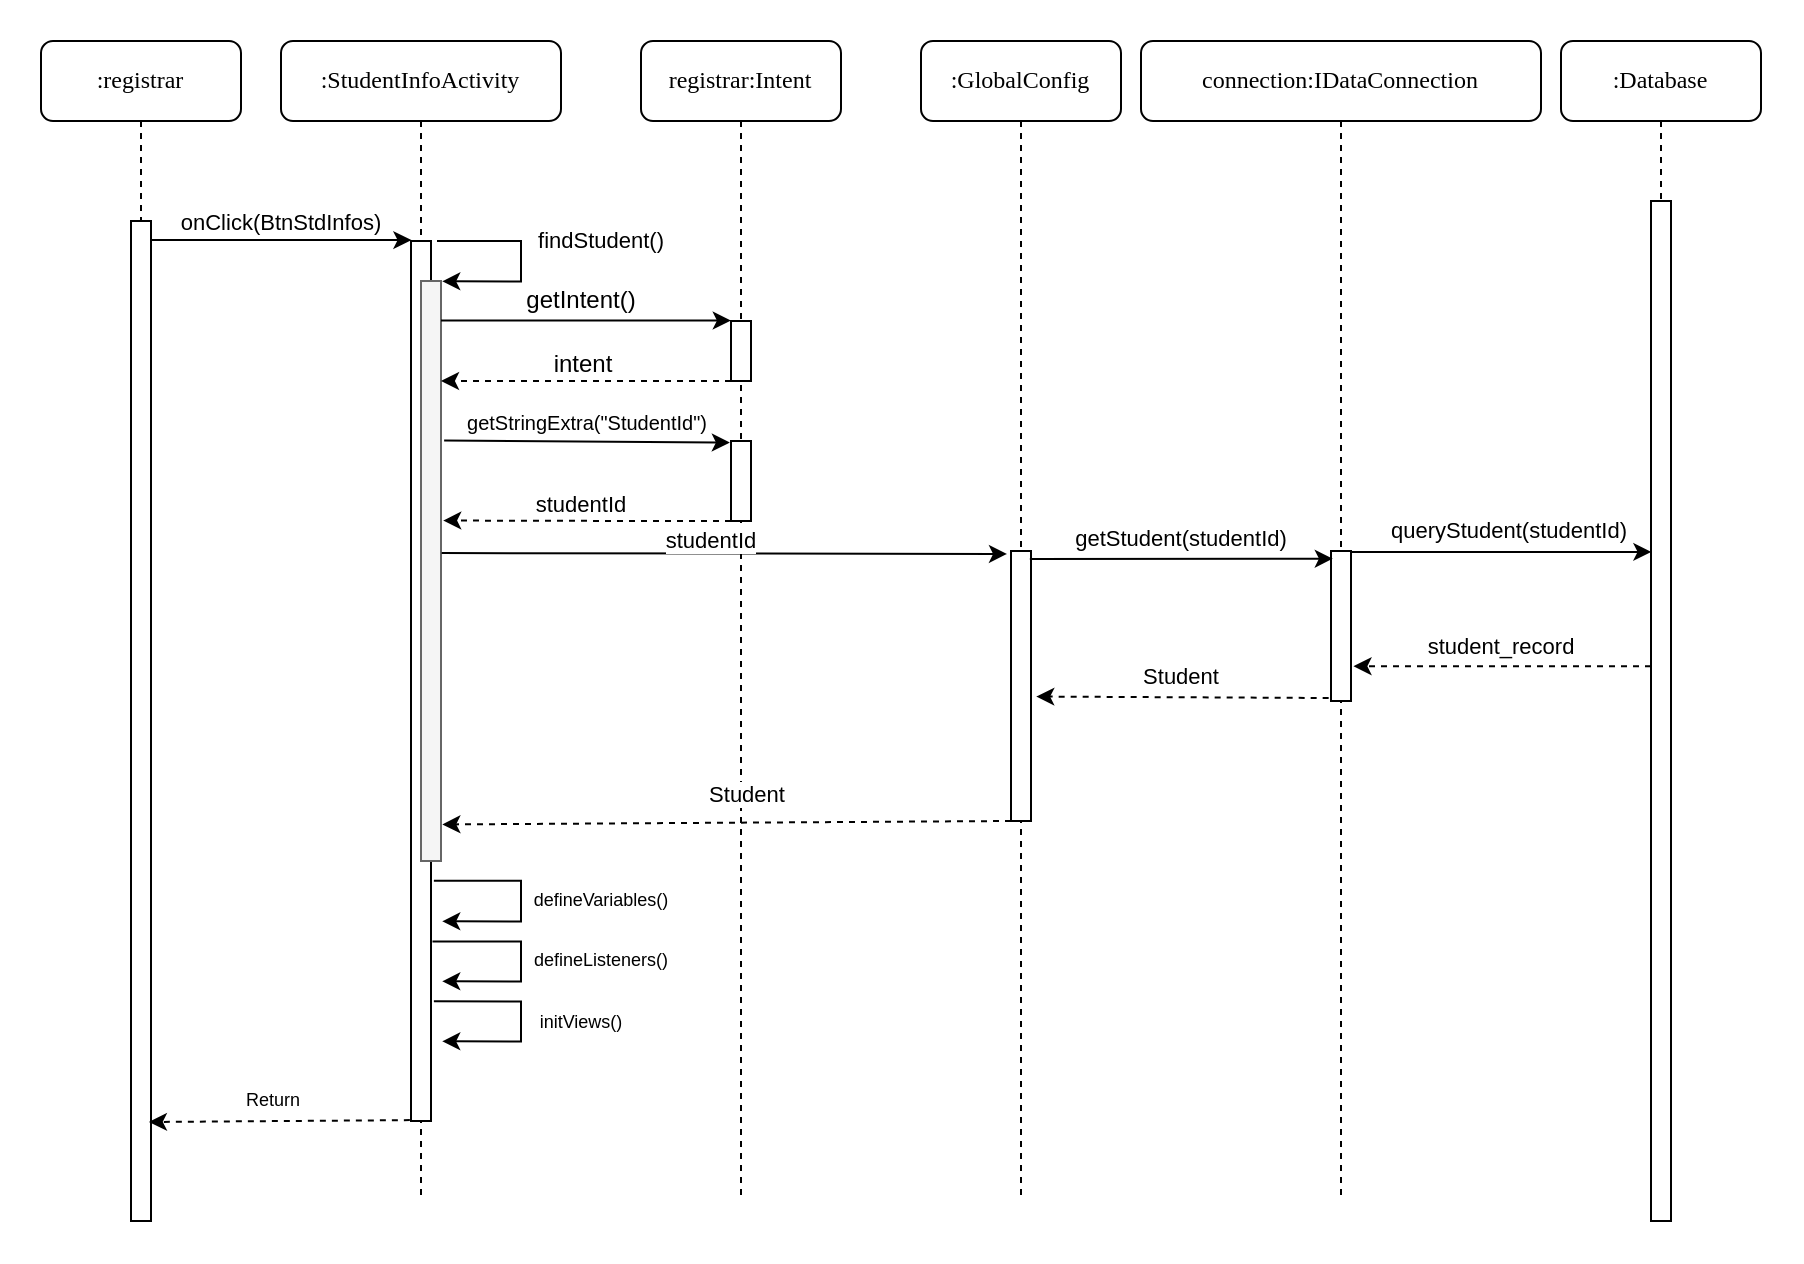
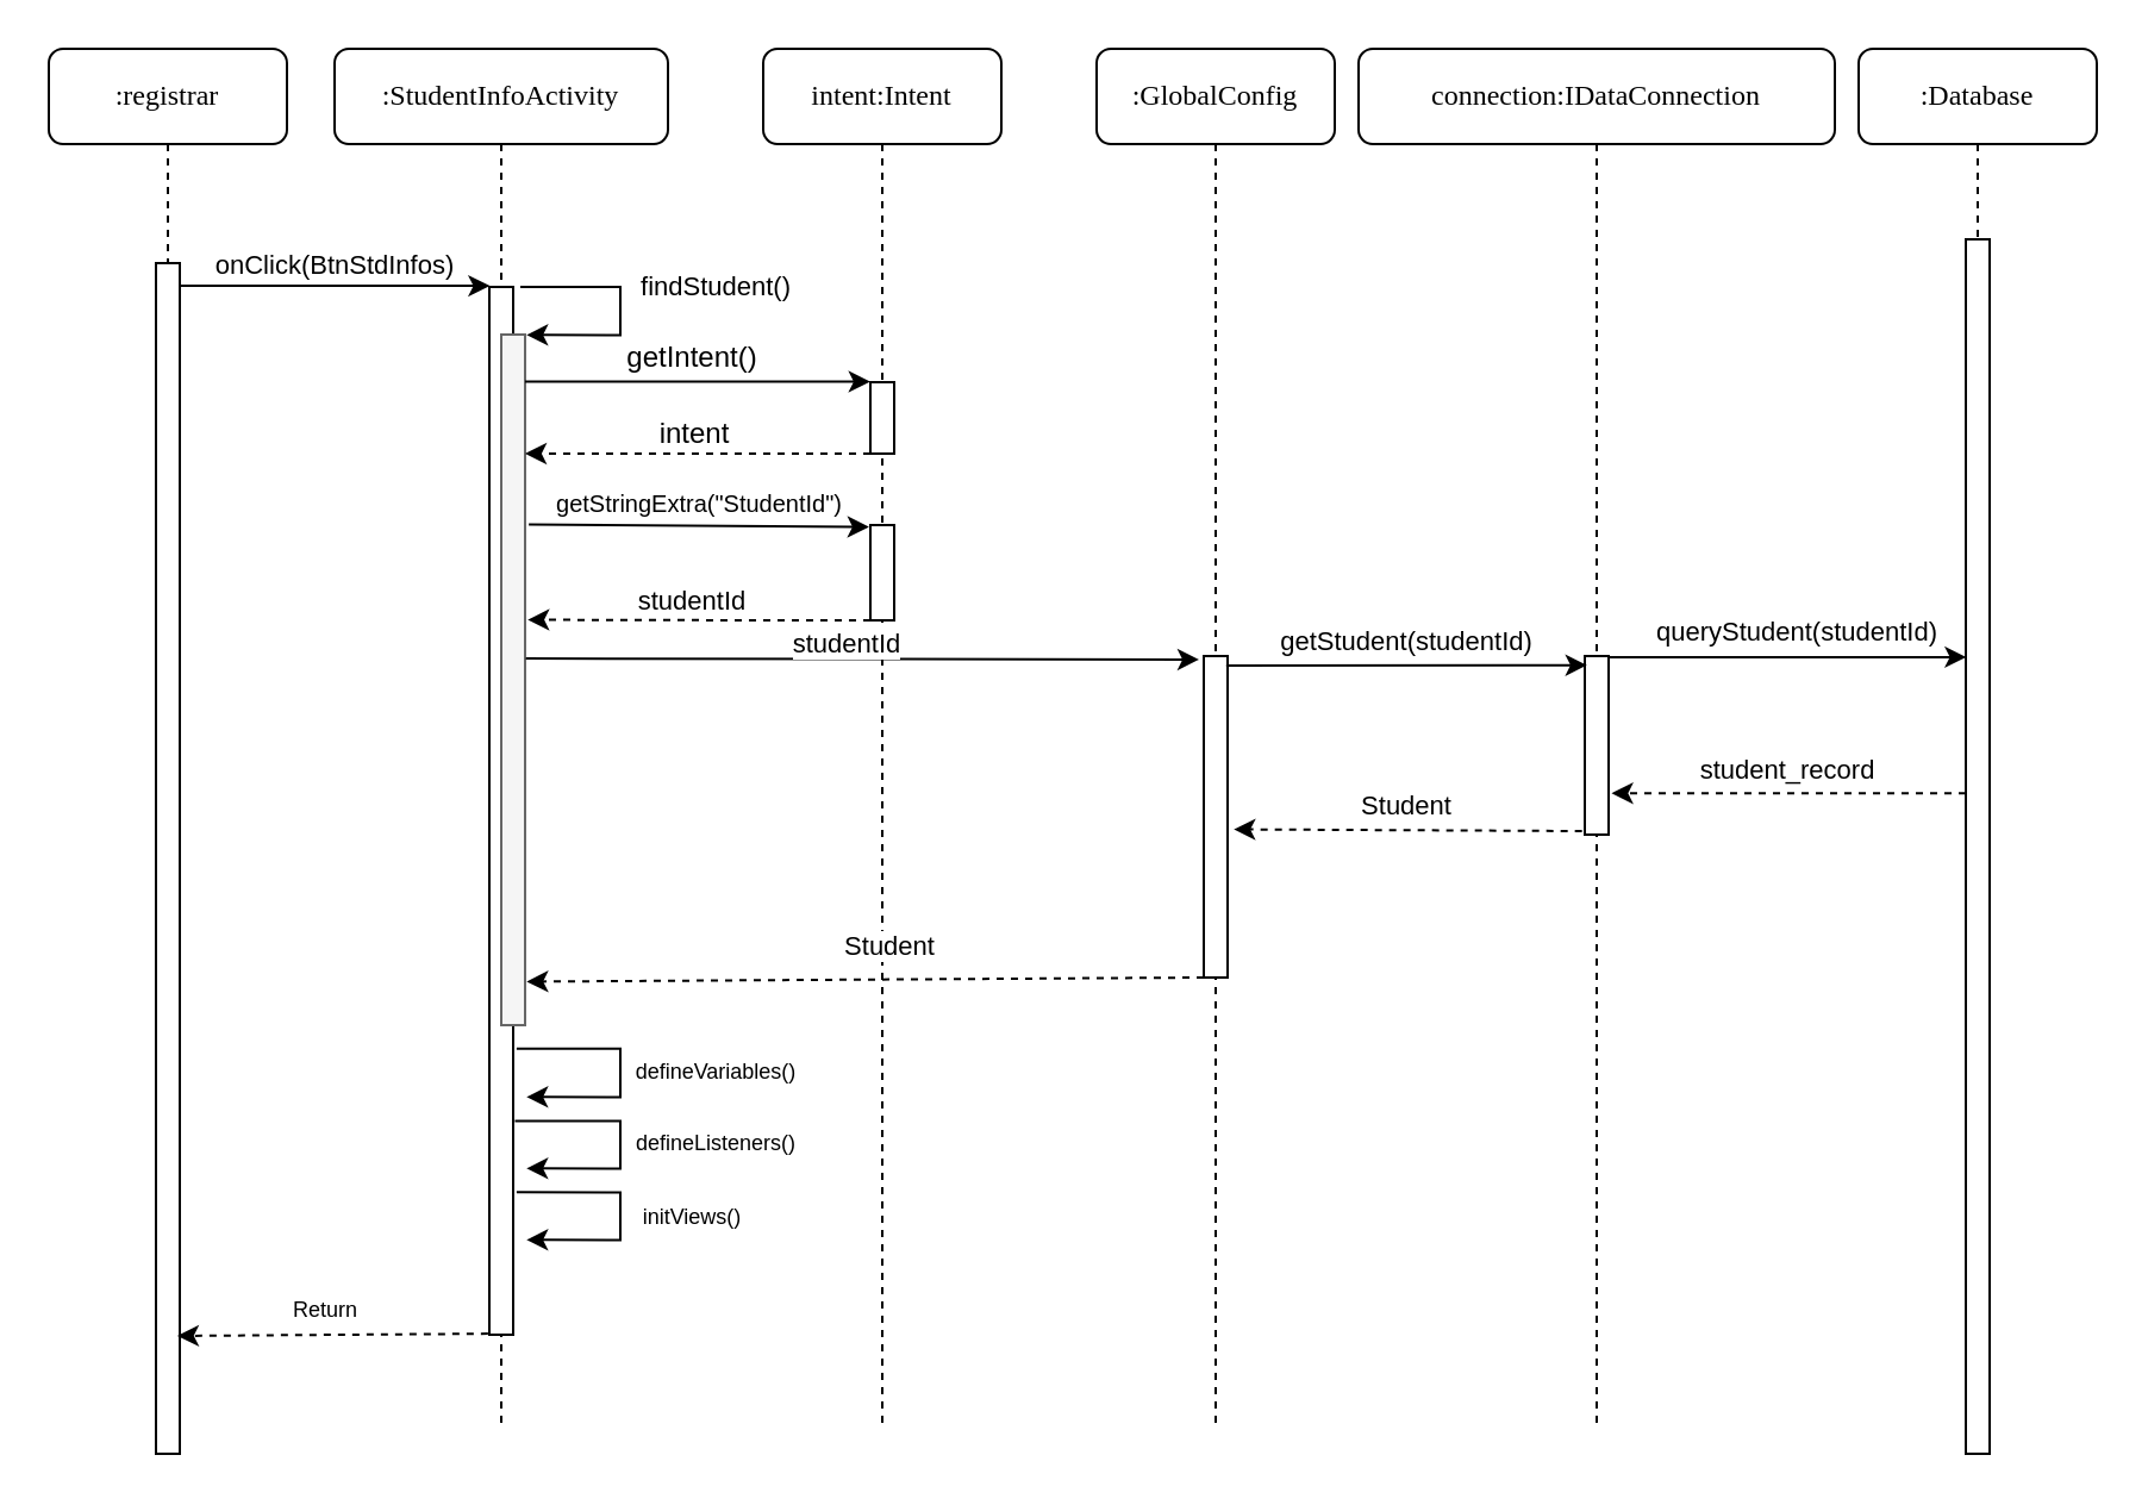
  <mxCell id="0" />
  <mxCell id="1" parent="0" />
  <mxCell id="2" value=":StudentInfoActivity" style="shape=umlLifeline;perimeter=lifelinePerimeter;whiteSpace=wrap;html=1;container=1;collapsible=0;recursiveResize=0;outlineConnect=0;rounded=1;shadow=0;comic=0;labelBackgroundColor=none;strokeWidth=1;fontFamily=Verdana;fontSize=12;align=center;" parent="1" vertex="1"><mxGeometry x="140" y="20" width="140" height="580" as="geometry" /></mxCell>
  <mxCell id="3" style="edgeStyle=none;rounded=0;orthogonalLoop=1;jettySize=auto;html=1;dashed=1;fontSize=9;" edge="1" parent="2" source="4" target="2"><mxGeometry relative="1" as="geometry" /></mxCell>
  <mxCell id="4" value="" style="html=1;points=[];perimeter=orthogonalPerimeter;rounded=0;shadow=0;comic=0;labelBackgroundColor=none;strokeWidth=1;fontFamily=Verdana;fontSize=12;align=center;" parent="2" vertex="1"><mxGeometry x="65" y="100" width="10" height="440" as="geometry" /></mxCell>
  <mxCell id="5" value="" style="html=1;points=[];perimeter=orthogonalPerimeter;rounded=0;shadow=0;comic=0;labelBackgroundColor=none;strokeWidth=1;fontFamily=Verdana;fontSize=12;align=center;fillColor=#f5f5f5;strokeColor=#666666;fontColor=#333333;" vertex="1" parent="2"><mxGeometry x="70" y="120" width="10" height="290" as="geometry" /></mxCell>
- <mxCell id="6" value="registrar:Intent" style="shape=umlLifeline;perimeter=lifelinePerimeter;whiteSpace=wrap;html=1;container=1;collapsible=0;recursiveResize=0;outlineConnect=0;rounded=1;shadow=0;comic=0;labelBackgroundColor=none;strokeWidth=1;fontFamily=Verdana;fontSize=12;align=center;" parent="1" vertex="1"><mxGeometry x="320" y="20" width="100" height="580" as="geometry" /></mxCell>
+ <mxCell id="6" value="intent:Intent" style="shape=umlLifeline;perimeter=lifelinePerimeter;whiteSpace=wrap;html=1;container=1;collapsible=0;recursiveResize=0;outlineConnect=0;rounded=1;shadow=0;comic=0;labelBackgroundColor=none;strokeWidth=1;fontFamily=Verdana;fontSize=12;align=center;" parent="1" vertex="1"><mxGeometry x="320" y="20" width="100" height="580" as="geometry" /></mxCell>
  <mxCell id="7" value="" style="html=1;points=[];perimeter=orthogonalPerimeter;rounded=0;shadow=0;comic=0;labelBackgroundColor=none;strokeWidth=1;fontFamily=Verdana;fontSize=12;align=center;" parent="6" vertex="1"><mxGeometry x="45" y="140" width="10" height="30" as="geometry" /></mxCell>
  <mxCell id="8" value="" style="html=1;points=[];perimeter=orthogonalPerimeter;rounded=0;shadow=0;comic=0;labelBackgroundColor=none;strokeWidth=1;fontFamily=Verdana;fontSize=12;align=center;" vertex="1" parent="6"><mxGeometry x="45" y="200" width="10" height="40" as="geometry" /></mxCell>
  <mxCell id="9" value=":GlobalConfig" style="shape=umlLifeline;perimeter=lifelinePerimeter;whiteSpace=wrap;html=1;container=1;collapsible=0;recursiveResize=0;outlineConnect=0;rounded=1;shadow=0;comic=0;labelBackgroundColor=none;strokeWidth=1;fontFamily=Verdana;fontSize=12;align=center;" parent="1" vertex="1"><mxGeometry x="460" y="20" width="100" height="580" as="geometry" /></mxCell>
  <mxCell id="10" value="" style="html=1;points=[];perimeter=orthogonalPerimeter;rounded=0;shadow=0;comic=0;labelBackgroundColor=none;strokeWidth=1;fontFamily=Verdana;fontSize=12;align=center;" parent="9" vertex="1"><mxGeometry x="45" y="255" width="10" height="135" as="geometry" /></mxCell>
  <mxCell id="11" value="connection:IDataConnection" style="shape=umlLifeline;perimeter=lifelinePerimeter;whiteSpace=wrap;html=1;container=1;collapsible=0;recursiveResize=0;outlineConnect=0;rounded=1;shadow=0;comic=0;labelBackgroundColor=none;strokeWidth=1;fontFamily=Verdana;fontSize=12;align=center;" parent="1" vertex="1"><mxGeometry x="570" y="20" width="200" height="580" as="geometry" /></mxCell>
  <mxCell id="12" style="edgeStyle=none;rounded=0;orthogonalLoop=1;jettySize=auto;html=1;" edge="1" parent="11" source="14" target="11"><mxGeometry relative="1" as="geometry" /></mxCell>
  <mxCell id="13" style="edgeStyle=none;rounded=0;orthogonalLoop=1;jettySize=auto;html=1;" edge="1" parent="11" source="14" target="11"><mxGeometry relative="1" as="geometry" /></mxCell>
  <mxCell id="14" value="" style="html=1;points=[];perimeter=orthogonalPerimeter;rounded=0;shadow=0;comic=0;labelBackgroundColor=none;strokeWidth=1;fontFamily=Verdana;fontSize=12;align=center;" vertex="1" parent="11"><mxGeometry x="95" y="255" width="10" height="75" as="geometry" /></mxCell>
  <mxCell id="15" value=":Database" style="shape=umlLifeline;perimeter=lifelinePerimeter;whiteSpace=wrap;html=1;container=1;collapsible=0;recursiveResize=0;outlineConnect=0;rounded=1;shadow=0;comic=0;labelBackgroundColor=none;strokeWidth=1;fontFamily=Verdana;fontSize=12;align=center;" parent="1" vertex="1"><mxGeometry x="780" y="20" width="100" height="590" as="geometry" /></mxCell>
  <mxCell id="16" value="" style="html=1;points=[];perimeter=orthogonalPerimeter;rounded=0;shadow=0;comic=0;labelBackgroundColor=none;strokeWidth=1;fontFamily=Verdana;fontSize=12;align=center;" vertex="1" parent="15"><mxGeometry x="45" y="80" width="10" height="510" as="geometry" /></mxCell>
  <mxCell id="17" value=":registrar" style="shape=umlLifeline;perimeter=lifelinePerimeter;whiteSpace=wrap;html=1;container=1;collapsible=0;recursiveResize=0;outlineConnect=0;rounded=1;shadow=0;comic=0;labelBackgroundColor=none;strokeWidth=1;fontFamily=Verdana;fontSize=12;align=center;" parent="1" vertex="1"><mxGeometry x="20" y="20" width="100" height="590" as="geometry" /></mxCell>
  <mxCell id="18" value="" style="html=1;points=[];perimeter=orthogonalPerimeter;rounded=0;shadow=0;comic=0;labelBackgroundColor=none;strokeWidth=1;fontFamily=Verdana;fontSize=12;align=center;" vertex="1" parent="17"><mxGeometry x="45" y="90" width="10" height="500" as="geometry" /></mxCell>
  <mxCell id="19" value="intent" style="edgeStyle=none;rounded=0;orthogonalLoop=1;jettySize=auto;html=1;dashed=1;fontSize=12;" edge="1" parent="1" source="7"><mxGeometry x="0.018" y="-8" relative="1" as="geometry"><mxPoint x="220" y="190" as="targetPoint" /><Array as="points"><mxPoint x="290" y="190" /></Array><mxPoint as="offset" /></mxGeometry></mxCell>
  <mxCell id="20" style="edgeStyle=none;rounded=0;orthogonalLoop=1;jettySize=auto;html=1;exitX=1.157;exitY=0.275;exitDx=0;exitDy=0;exitPerimeter=0;entryX=-0.057;entryY=0.02;entryDx=0;entryDy=0;entryPerimeter=0;" edge="1" parent="1" source="5" target="8"><mxGeometry relative="1" as="geometry"><Array as="points" /></mxGeometry></mxCell>
  <mxCell id="21" value="getStringExtra(&quot;StudentId&quot;)" style="edgeLabel;html=1;align=center;verticalAlign=middle;resizable=0;points=[];fontSize=10;" vertex="1" connectable="0" parent="20"><mxGeometry x="0.528" y="-91" relative="1" as="geometry"><mxPoint x="-37.76" y="-101" as="offset" /></mxGeometry></mxCell>
  <mxCell id="22" style="edgeStyle=none;rounded=0;orthogonalLoop=1;jettySize=auto;html=1;entryX=1.11;entryY=0.413;entryDx=0;entryDy=0;entryPerimeter=0;dashed=1;" edge="1" parent="1" source="8" target="5"><mxGeometry relative="1" as="geometry"><Array as="points"><mxPoint x="320" y="260" /></Array></mxGeometry></mxCell>
  <mxCell id="23" value="studentId" style="edgeLabel;html=1;align=center;verticalAlign=middle;resizable=0;points=[];" vertex="1" connectable="0" parent="22"><mxGeometry x="0.116" relative="1" as="geometry"><mxPoint x="4" y="-8.8" as="offset" /></mxGeometry></mxCell>
  <mxCell id="24" style="edgeStyle=none;rounded=0;orthogonalLoop=1;jettySize=auto;html=1;entryX=-0.2;entryY=0.011;entryDx=0;entryDy=0;entryPerimeter=0;exitX=1.033;exitY=0.469;exitDx=0;exitDy=0;exitPerimeter=0;" edge="1" parent="1" source="5" target="10"><mxGeometry relative="1" as="geometry" /></mxCell>
  <mxCell id="25" value="studentId" style="edgeLabel;html=1;align=center;verticalAlign=middle;resizable=0;points=[];" vertex="1" connectable="0" parent="24"><mxGeometry x="0.117" y="2" relative="1" as="geometry"><mxPoint x="-24.31" y="-4.98" as="offset" /></mxGeometry></mxCell>
  <mxCell id="26" style="edgeStyle=none;rounded=0;orthogonalLoop=1;jettySize=auto;html=1;exitX=0.943;exitY=0.03;exitDx=0;exitDy=0;exitPerimeter=0;entryX=0.09;entryY=0.051;entryDx=0;entryDy=0;entryPerimeter=0;" edge="1" parent="1" source="10" target="14"><mxGeometry relative="1" as="geometry"><mxPoint x="646" y="279" as="targetPoint" /><Array as="points" /></mxGeometry></mxCell>
  <mxCell id="27" value="getStudent(studentId)" style="edgeLabel;html=1;align=center;verticalAlign=middle;resizable=0;points=[];" vertex="1" connectable="0" parent="26"><mxGeometry x="0.076" y="-7" relative="1" as="geometry"><mxPoint x="-6" y="-17.92" as="offset" /></mxGeometry></mxCell>
  <mxCell id="28" style="edgeStyle=none;rounded=0;orthogonalLoop=1;jettySize=auto;html=1;entryX=0.021;entryY=0.344;entryDx=0;entryDy=0;entryPerimeter=0;" edge="1" parent="1" source="14" target="16"><mxGeometry relative="1" as="geometry" /></mxCell>
  <mxCell id="29" value="queryStudent(studentId)" style="edgeLabel;html=1;align=center;verticalAlign=middle;resizable=0;points=[];" vertex="1" connectable="0" parent="28"><mxGeometry x="-0.27" y="-2" relative="1" as="geometry"><mxPoint x="23.62" y="-12.88" as="offset" /></mxGeometry></mxCell>
  <mxCell id="30" value="student_record" style="edgeStyle=none;rounded=0;orthogonalLoop=1;jettySize=auto;html=1;entryX=1.124;entryY=0.768;entryDx=0;entryDy=0;entryPerimeter=0;dashed=1;" edge="1" parent="1" source="16" target="14"><mxGeometry x="0.014" y="-10" relative="1" as="geometry"><mxPoint as="offset" /></mxGeometry></mxCell>
  <mxCell id="31" value="Student" style="edgeStyle=none;rounded=0;orthogonalLoop=1;jettySize=auto;html=1;entryX=1.262;entryY=0.539;entryDx=0;entryDy=0;entryPerimeter=0;dashed=1;exitX=-0.117;exitY=0.98;exitDx=0;exitDy=0;exitPerimeter=0;" edge="1" parent="1" source="14" target="10"><mxGeometry x="0.013" y="-10" relative="1" as="geometry"><mxPoint as="offset" /></mxGeometry></mxCell>
  <mxCell id="32" style="edgeStyle=none;rounded=0;orthogonalLoop=1;jettySize=auto;html=1;entryX=1.067;entryY=0.937;entryDx=0;entryDy=0;entryPerimeter=0;dashed=1;" edge="1" parent="1" source="10" target="5"><mxGeometry relative="1" as="geometry" /></mxCell>
  <mxCell id="33" value="Student" style="edgeLabel;html=1;align=center;verticalAlign=middle;resizable=0;points=[];" vertex="1" connectable="0" parent="32"><mxGeometry x="0.141" y="3" relative="1" as="geometry"><mxPoint x="29.14" y="-17.84" as="offset" /></mxGeometry></mxCell>
  <mxCell id="34" style="edgeStyle=none;rounded=0;orthogonalLoop=1;jettySize=auto;html=1;entryX=0.021;entryY=-0.001;entryDx=0;entryDy=0;entryPerimeter=0;fontSize=9;" edge="1" parent="1" source="18" target="4"><mxGeometry relative="1" as="geometry" /></mxCell>
  <mxCell id="35" value="onClick(BtnStdInfos)" style="edgeLabel;html=1;align=center;verticalAlign=middle;resizable=0;points=[];fontSize=11;" vertex="1" connectable="0" parent="34"><mxGeometry x="-0.186" y="2" relative="1" as="geometry"><mxPoint x="11.9" y="-7.56" as="offset" /></mxGeometry></mxCell>
  <mxCell id="36" value="Return" style="rounded=0;orthogonalLoop=1;jettySize=auto;html=1;entryX=0.895;entryY=0.901;entryDx=0;entryDy=0;entryPerimeter=0;fontSize=9;dashed=1;exitX=-0.057;exitY=0.999;exitDx=0;exitDy=0;exitPerimeter=0;" edge="1" parent="1" source="4" target="18"><mxGeometry x="0.04" y="-10" relative="1" as="geometry"><mxPoint as="offset" /></mxGeometry></mxCell>
  <mxCell id="37" value="defineVariables()" style="edgeStyle=orthogonalEdgeStyle;rounded=0;orthogonalLoop=1;jettySize=auto;html=1;fontSize=9;entryX=1.262;entryY=0.864;entryDx=0;entryDy=0;entryPerimeter=0;exitX=1.144;exitY=0.727;exitDx=0;exitDy=0;exitPerimeter=0;" edge="1" parent="1" source="4"><mxGeometry x="-0.156" y="-41" relative="1" as="geometry"><mxPoint x="220.62" y="460.16" as="targetPoint" /><mxPoint x="218" y="440" as="sourcePoint" /><Array as="points"><mxPoint x="260" y="440" /><mxPoint x="260" y="460" /></Array><mxPoint x="81" y="10" as="offset" /></mxGeometry></mxCell>
  <mxCell id="38" value="defineListeners()" style="edgeStyle=orthogonalEdgeStyle;rounded=0;orthogonalLoop=1;jettySize=auto;html=1;fontSize=9;entryX=1.262;entryY=0.864;entryDx=0;entryDy=0;entryPerimeter=0;exitX=1.074;exitY=0.796;exitDx=0;exitDy=0;exitPerimeter=0;" edge="1" parent="1" source="4"><mxGeometry x="-0.146" y="-41" relative="1" as="geometry"><mxPoint x="220.62" y="490.16" as="targetPoint" /><mxPoint x="218" y="470" as="sourcePoint" /><Array as="points"><mxPoint x="260" y="470" /><mxPoint x="260" y="490" /></Array><mxPoint x="81" y="10" as="offset" /></mxGeometry></mxCell>
  <mxCell id="39" value="initViews()" style="edgeStyle=orthogonalEdgeStyle;rounded=0;orthogonalLoop=1;jettySize=auto;html=1;fontSize=9;entryX=1.262;entryY=0.864;entryDx=0;entryDy=0;entryPerimeter=0;exitX=1.144;exitY=0.864;exitDx=0;exitDy=0;exitPerimeter=0;" edge="1" parent="1" source="4"><mxGeometry x="-0.154" y="-32" relative="1" as="geometry"><mxPoint x="220.62" y="520.16" as="targetPoint" /><mxPoint x="218" y="500" as="sourcePoint" /><Array as="points"><mxPoint x="260" y="500" /><mxPoint x="260" y="520" /></Array><mxPoint x="62" y="10" as="offset" /></mxGeometry></mxCell>
  <mxCell id="40" value="findStudent()" style="edgeStyle=orthogonalEdgeStyle;rounded=0;orthogonalLoop=1;jettySize=auto;html=1;fontSize=11;entryX=1.262;entryY=0.864;entryDx=0;entryDy=0;entryPerimeter=0;" edge="1" parent="1"><mxGeometry x="-0.173" y="40" relative="1" as="geometry"><mxPoint x="220.62" y="140.16" as="targetPoint" /><mxPoint x="218" y="120" as="sourcePoint" /><Array as="points"><mxPoint x="260" y="120" /><mxPoint x="260" y="140" /></Array><mxPoint as="offset" /></mxGeometry></mxCell>
  <mxCell id="41" value="getIntent()" style="edgeStyle=none;rounded=0;orthogonalLoop=1;jettySize=auto;html=1;entryX=-0.01;entryY=-0.007;entryDx=0;entryDy=0;entryPerimeter=0;fontSize=12;" edge="1" parent="1" source="5" target="7"><mxGeometry x="-0.034" y="10" relative="1" as="geometry"><mxPoint as="offset" /></mxGeometry></mxCell>
